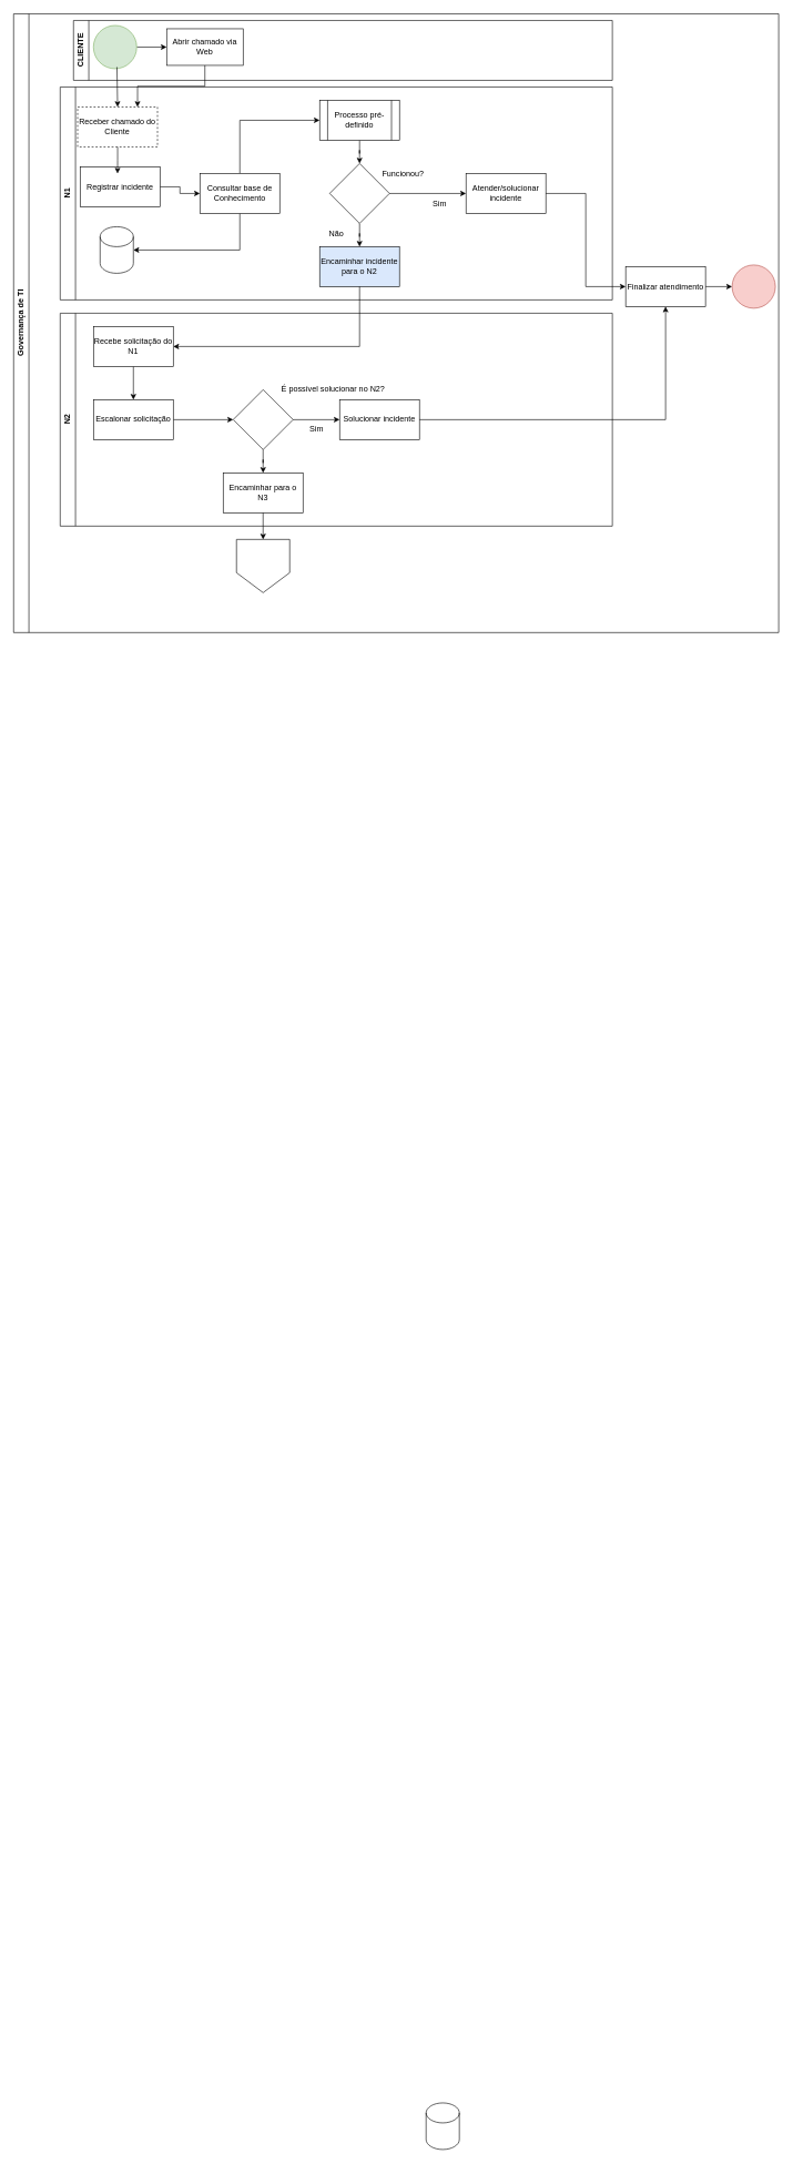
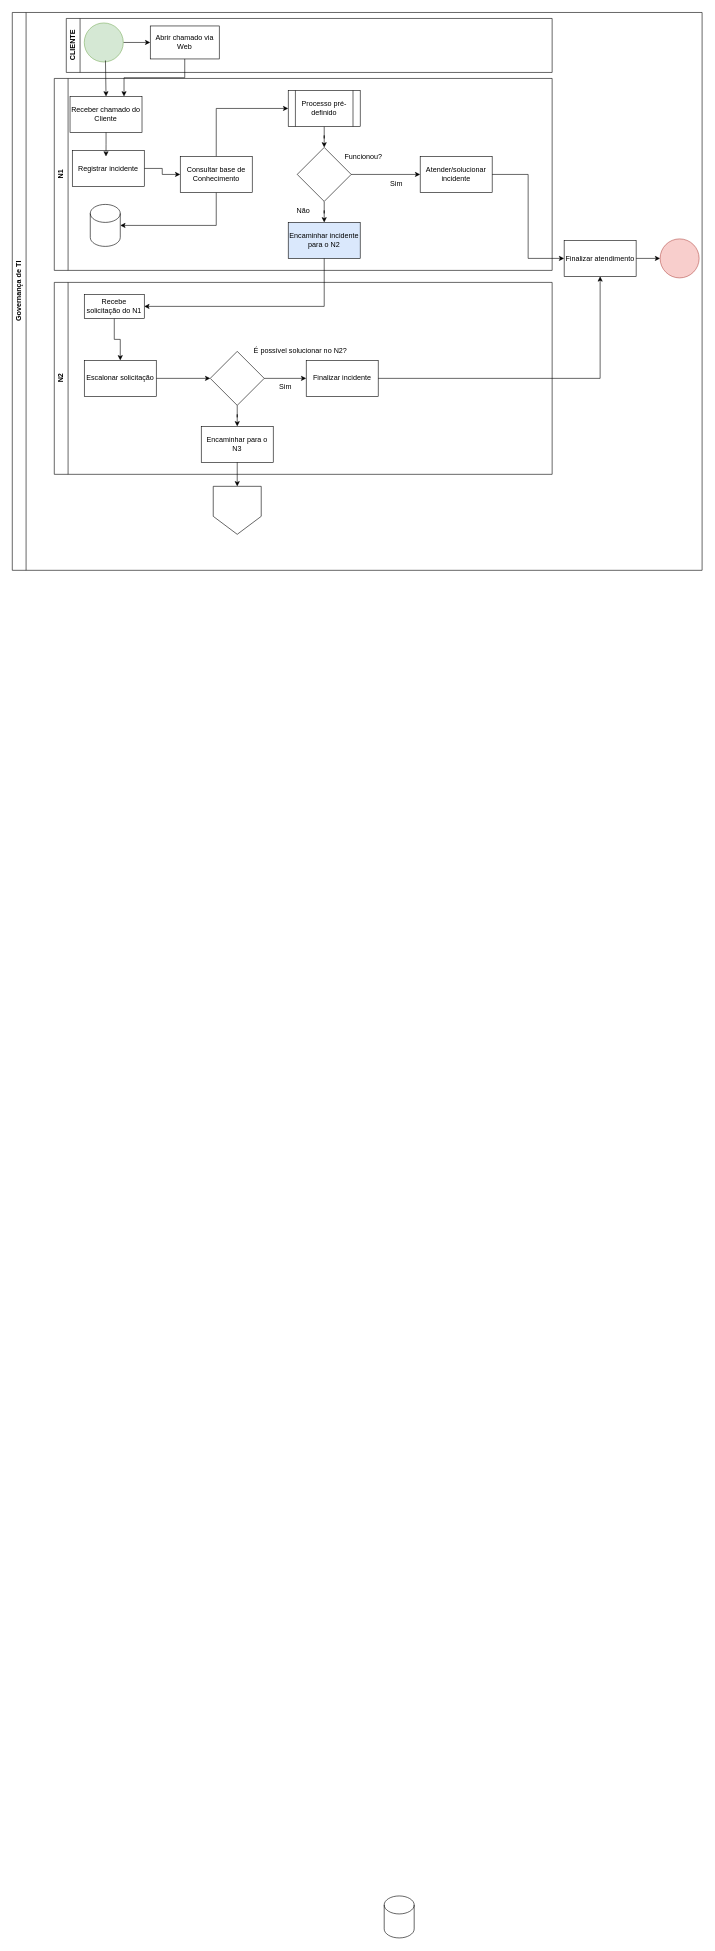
  <mxCell id="0" />
  <mxCell id="1" parent="0" />
  <mxCell id="2" value="" style="shape=cylinder3;whiteSpace=wrap;html=1;boundedLbl=1;backgroundOutline=1;size=15;" parent="1" vertex="1"><mxGeometry x="640" y="3160" width="50" height="70" as="geometry" /></mxCell>
  <mxCell id="3" value="Governança de TI" style="swimlane;horizontal=0;whiteSpace=wrap;html=1;" vertex="1" parent="1"><mxGeometry x="20" y="20" width="1150" height="930" as="geometry" /></mxCell>
  <mxCell id="4" value="N1" style="swimlane;horizontal=0;whiteSpace=wrap;html=1;" vertex="1" parent="3"><mxGeometry x="70" y="110" width="830" height="320" as="geometry" /></mxCell>
  <mxCell id="5" value="" style="shape=cylinder3;whiteSpace=wrap;html=1;boundedLbl=1;backgroundOutline=1;size=15;" vertex="1" parent="4"><mxGeometry x="60" y="210" width="50" height="70" as="geometry" /></mxCell>
  <mxCell id="6" style="edgeStyle=orthogonalEdgeStyle;rounded=0;orthogonalLoop=1;jettySize=auto;html=1;exitX=0.5;exitY=1;exitDx=0;exitDy=0;entryX=1;entryY=0.5;entryDx=0;entryDy=0;entryPerimeter=0;" edge="1" parent="4" source="8" target="5"><mxGeometry relative="1" as="geometry"><mxPoint x="270" y="260" as="targetPoint" /></mxGeometry></mxCell>
  <mxCell id="7" value="" style="edgeStyle=orthogonalEdgeStyle;rounded=0;orthogonalLoop=1;jettySize=auto;html=1;entryX=0;entryY=0.5;entryDx=0;entryDy=0;" edge="1" parent="4" source="8" target="18"><mxGeometry relative="1" as="geometry"><mxPoint x="380" y="50" as="targetPoint" /><Array as="points"><mxPoint x="270" y="50" /></Array></mxGeometry></mxCell>
  <mxCell id="8" value="Consultar base de Conhecimento" style="whiteSpace=wrap;html=1;" vertex="1" parent="4"><mxGeometry x="210" y="130" width="120" height="60" as="geometry" /></mxCell>
  <mxCell id="9" value="" style="edgeStyle=orthogonalEdgeStyle;rounded=0;orthogonalLoop=1;jettySize=auto;html=1;" edge="1" parent="4" source="10" target="8"><mxGeometry relative="1" as="geometry" /></mxCell>
  <mxCell id="10" value="Registrar incidente" style="rounded=0;whiteSpace=wrap;html=1;" vertex="1" parent="4"><mxGeometry x="30" y="120" width="120" height="60" as="geometry" /></mxCell>
- <mxCell id="11" value="Receber chamado do Cliente" style="rounded=0;whiteSpace=wrap;html=1;dashed=1;" vertex="1" parent="4"><mxGeometry x="26.25" y="30" width="120" height="60" as="geometry" /></mxCell>
+ <mxCell id="11" value="Receber chamado do Cliente" style="rounded=0;whiteSpace=wrap;html=1;" vertex="1" parent="4"><mxGeometry x="26.25" y="30" width="120" height="60" as="geometry" /></mxCell>
  <mxCell id="12" value="" style="edgeStyle=orthogonalEdgeStyle;rounded=0;orthogonalLoop=1;jettySize=auto;html=1;" edge="1" parent="4" source="11"><mxGeometry relative="1" as="geometry"><mxPoint x="86.2" y="130.045" as="targetPoint" /></mxGeometry></mxCell>
  <mxCell id="13" value="Não" style="text;html=1;align=center;verticalAlign=middle;resizable=0;points=[];autosize=1;strokeColor=none;fillColor=none;" vertex="1" parent="4"><mxGeometry x="390" y="205" width="50" height="30" as="geometry" /></mxCell>
  <mxCell id="14" value="Atender/solucionar incidente" style="rounded=0;whiteSpace=wrap;html=1;" vertex="1" parent="4"><mxGeometry x="610" y="130" width="120" height="60" as="geometry" /></mxCell>
  <mxCell id="15" value="Encaminhar incidente para o N2" style="rounded=0;whiteSpace=wrap;html=1;fillColor=#dae8fc;" vertex="1" parent="4"><mxGeometry x="390" y="240" width="120" height="60" as="geometry" /></mxCell>
  <mxCell id="16" value="Sim" style="text;html=1;align=center;verticalAlign=middle;resizable=0;points=[];autosize=1;strokeColor=none;fillColor=none;" vertex="1" parent="4"><mxGeometry x="550" y="160" width="40" height="30" as="geometry" /></mxCell>
  <mxCell id="17" value="" style="edgeStyle=orthogonalEdgeStyle;rounded=0;orthogonalLoop=1;jettySize=auto;html=1;" edge="1" parent="4" source="18" target="21"><mxGeometry relative="1" as="geometry" /></mxCell>
  <mxCell id="18" value="Processo pré-definido" style="shape=process;whiteSpace=wrap;html=1;backgroundOutline=1;" vertex="1" parent="4"><mxGeometry x="390" y="20" width="120" height="60" as="geometry" /></mxCell>
  <mxCell id="19" value="" style="edgeStyle=orthogonalEdgeStyle;rounded=0;orthogonalLoop=1;jettySize=auto;html=1;" edge="1" parent="4" source="21" target="15"><mxGeometry relative="1" as="geometry" /></mxCell>
  <mxCell id="20" value="" style="edgeStyle=orthogonalEdgeStyle;rounded=0;orthogonalLoop=1;jettySize=auto;html=1;" edge="1" parent="4" source="21" target="14"><mxGeometry relative="1" as="geometry" /></mxCell>
  <mxCell id="21" value="" style="rhombus;whiteSpace=wrap;html=1;" vertex="1" parent="4"><mxGeometry x="405" y="115" width="90" height="90" as="geometry" /></mxCell>
  <mxCell id="22" value="Funcionou?" style="text;html=1;align=center;verticalAlign=middle;resizable=0;points=[];autosize=1;strokeColor=none;fillColor=none;" vertex="1" parent="4"><mxGeometry x="470" y="115" width="90" height="30" as="geometry" /></mxCell>
  <mxCell id="23" value="CLIENTE" style="swimlane;horizontal=0;whiteSpace=wrap;html=1;" vertex="1" parent="3"><mxGeometry x="90" y="10" width="810" height="90" as="geometry" /></mxCell>
  <mxCell id="24" value="Abrir chamado via Web" style="rounded=0;whiteSpace=wrap;html=1;" vertex="1" parent="23"><mxGeometry x="140" y="12.5" width="115" height="55" as="geometry" /></mxCell>
  <mxCell id="25" value="" style="edgeStyle=orthogonalEdgeStyle;rounded=0;orthogonalLoop=1;jettySize=auto;html=1;" edge="1" parent="23" source="26" target="24"><mxGeometry relative="1" as="geometry" /></mxCell>
  <mxCell id="26" value="" style="ellipse;whiteSpace=wrap;html=1;aspect=fixed;fillColor=#d5e8d4;strokeColor=#82b366;" vertex="1" parent="23"><mxGeometry x="30" y="7.5" width="65" height="65" as="geometry" /></mxCell>
  <mxCell id="27" value="" style="edgeStyle=orthogonalEdgeStyle;rounded=0;orthogonalLoop=1;jettySize=auto;html=1;" edge="1" parent="3" target="11"><mxGeometry relative="1" as="geometry"><mxPoint x="155.31" y="80" as="sourcePoint" /></mxGeometry></mxCell>
  <mxCell id="28" value="N2" style="swimlane;horizontal=0;whiteSpace=wrap;html=1;" vertex="1" parent="3"><mxGeometry x="70" y="450" width="830" height="320" as="geometry" /></mxCell>
  <mxCell id="29" value="" style="edgeStyle=orthogonalEdgeStyle;rounded=0;orthogonalLoop=1;jettySize=auto;html=1;" edge="1" parent="28" source="30" target="32"><mxGeometry relative="1" as="geometry" /></mxCell>
- <mxCell id="30" value="Recebe solicitação do N1" style="rounded=0;whiteSpace=wrap;html=1;" vertex="1" parent="28"><mxGeometry x="50" y="20" width="120" height="60" as="geometry" /></mxCell>
+ <mxCell id="30" value="Recebe solicitação do N1" style="rounded=0;whiteSpace=wrap;html=1;" vertex="1" parent="28"><mxGeometry x="50" y="20" width="100" height="40" as="geometry" /></mxCell>
  <mxCell id="31" value="" style="edgeStyle=orthogonalEdgeStyle;rounded=0;orthogonalLoop=1;jettySize=auto;html=1;" edge="1" parent="28" source="32" target="35"><mxGeometry relative="1" as="geometry" /></mxCell>
  <mxCell id="32" value="Escalonar solicitação" style="rounded=0;whiteSpace=wrap;html=1;" vertex="1" parent="28"><mxGeometry x="50" y="130" width="120" height="60" as="geometry" /></mxCell>
  <mxCell id="33" value="" style="edgeStyle=orthogonalEdgeStyle;rounded=0;orthogonalLoop=1;jettySize=auto;html=1;" edge="1" parent="28" source="35" target="37"><mxGeometry relative="1" as="geometry" /></mxCell>
  <mxCell id="34" value="" style="edgeStyle=orthogonalEdgeStyle;rounded=0;orthogonalLoop=1;jettySize=auto;html=1;" edge="1" parent="28" source="35" target="38"><mxGeometry relative="1" as="geometry" /></mxCell>
  <mxCell id="35" value="" style="rhombus;whiteSpace=wrap;html=1;" vertex="1" parent="28"><mxGeometry x="260" y="115" width="90" height="90" as="geometry" /></mxCell>
  <mxCell id="36" value="É possível solucionar no N2?" style="text;html=1;align=center;verticalAlign=middle;resizable=0;points=[];autosize=1;strokeColor=none;fillColor=none;" vertex="1" parent="28"><mxGeometry x="320" y="100" width="180" height="30" as="geometry" /></mxCell>
- <mxCell id="37" value="Solucionar incidente" style="rounded=0;whiteSpace=wrap;html=1;" vertex="1" parent="28"><mxGeometry x="420" y="130" width="120" height="60" as="geometry" /></mxCell>
+ <mxCell id="37" value="Finalizar incidente" style="rounded=0;whiteSpace=wrap;html=1;" vertex="1" parent="28"><mxGeometry x="420" y="130" width="120" height="60" as="geometry" /></mxCell>
  <mxCell id="38" value="Encaminhar para o N3" style="rounded=0;whiteSpace=wrap;html=1;" vertex="1" parent="28"><mxGeometry x="245" y="240" width="120" height="60" as="geometry" /></mxCell>
  <mxCell id="39" value="Sim" style="text;html=1;align=center;verticalAlign=middle;resizable=0;points=[];autosize=1;strokeColor=none;fillColor=none;" vertex="1" parent="28"><mxGeometry x="365" y="160" width="40" height="30" as="geometry" /></mxCell>
  <mxCell id="40" value="" style="edgeStyle=orthogonalEdgeStyle;rounded=0;orthogonalLoop=1;jettySize=auto;html=1;" edge="1" parent="3" source="41" target="43"><mxGeometry relative="1" as="geometry" /></mxCell>
  <mxCell id="41" value="Finalizar atendimento" style="rounded=0;whiteSpace=wrap;html=1;" vertex="1" parent="3"><mxGeometry x="920" y="380" width="120" height="60" as="geometry" /></mxCell>
  <mxCell id="42" style="edgeStyle=orthogonalEdgeStyle;rounded=0;orthogonalLoop=1;jettySize=auto;html=1;exitX=1;exitY=0.5;exitDx=0;exitDy=0;entryX=0;entryY=0.5;entryDx=0;entryDy=0;" edge="1" parent="3" source="14" target="41"><mxGeometry relative="1" as="geometry"><mxPoint x="860" y="410" as="targetPoint" /></mxGeometry></mxCell>
  <mxCell id="43" value="" style="ellipse;whiteSpace=wrap;html=1;aspect=fixed;fillColor=#f8cecc;strokeColor=#b85450;" vertex="1" parent="3"><mxGeometry x="1080" y="377.5" width="65" height="65" as="geometry" /></mxCell>
  <mxCell id="44" style="edgeStyle=orthogonalEdgeStyle;rounded=0;orthogonalLoop=1;jettySize=auto;html=1;exitX=0.5;exitY=1;exitDx=0;exitDy=0;entryX=1;entryY=0.5;entryDx=0;entryDy=0;" edge="1" parent="3" source="15" target="30"><mxGeometry relative="1" as="geometry"><mxPoint x="540" y="470" as="targetPoint" /></mxGeometry></mxCell>
  <mxCell id="45" style="edgeStyle=orthogonalEdgeStyle;rounded=0;orthogonalLoop=1;jettySize=auto;html=1;exitX=1;exitY=0.5;exitDx=0;exitDy=0;entryX=0.5;entryY=1;entryDx=0;entryDy=0;" edge="1" parent="3" source="37" target="41"><mxGeometry relative="1" as="geometry"><mxPoint x="980" y="610" as="targetPoint" /></mxGeometry></mxCell>
  <mxCell id="46" value="" style="shape=offPageConnector;whiteSpace=wrap;html=1;" vertex="1" parent="3"><mxGeometry x="335" y="790" width="80" height="80" as="geometry" /></mxCell>
  <mxCell id="47" value="" style="edgeStyle=orthogonalEdgeStyle;rounded=0;orthogonalLoop=1;jettySize=auto;html=1;" edge="1" parent="3" source="38" target="46"><mxGeometry relative="1" as="geometry" /></mxCell>
  <mxCell id="48" style="edgeStyle=orthogonalEdgeStyle;rounded=0;orthogonalLoop=1;jettySize=auto;html=1;exitX=0.5;exitY=1;exitDx=0;exitDy=0;entryX=0.75;entryY=0;entryDx=0;entryDy=0;" edge="1" parent="3" source="24" target="11"><mxGeometry relative="1" as="geometry"><mxPoint x="288" y="130" as="targetPoint" /></mxGeometry></mxCell>
